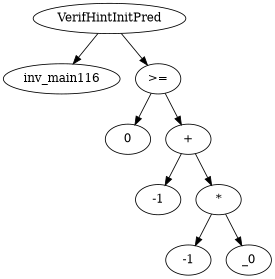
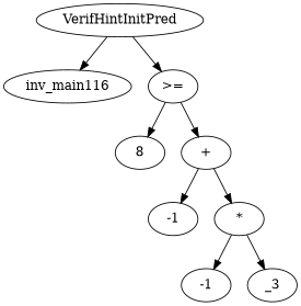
  digraph {
    fontname="DejaVu Serif"
    node [fontname="DejaVu Serif"]
    edge [fontname="DejaVu Serif"]
    n1 [label=inv_main116]
    n2 [label=VerifHintInitPred]
    n3 [label=">="]
-   n4 [label=0]
+   n4 [label=8]
    n5 [label="+"]
    n6 [label=-1]
    n7 [label="*"]
    n8 [label=-1]
-   n9 [label=_0]
+   n9 [label=_3]
    n2 -> n1
    n2 -> n3
    n3 -> n4
    n3 -> n5
    n5 -> n6
    n5 -> n7
    n7 -> n8
    n7 -> n9
  }
